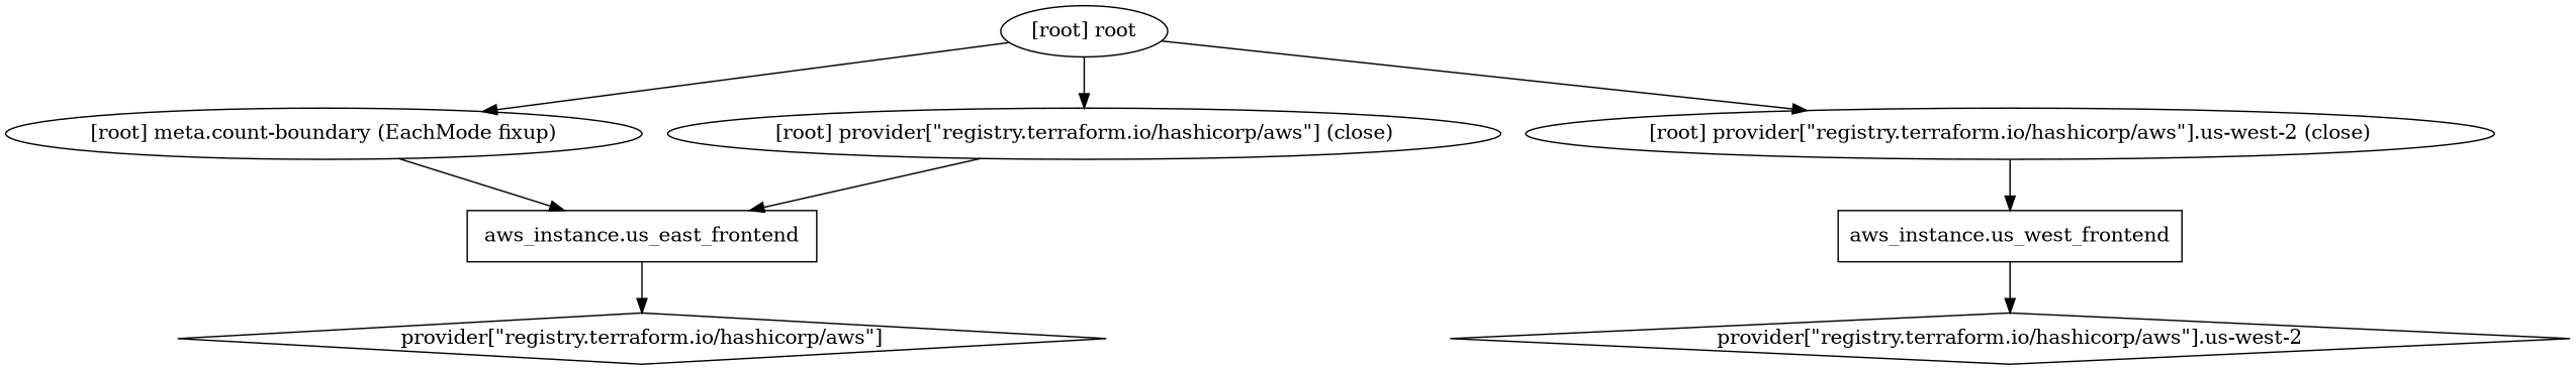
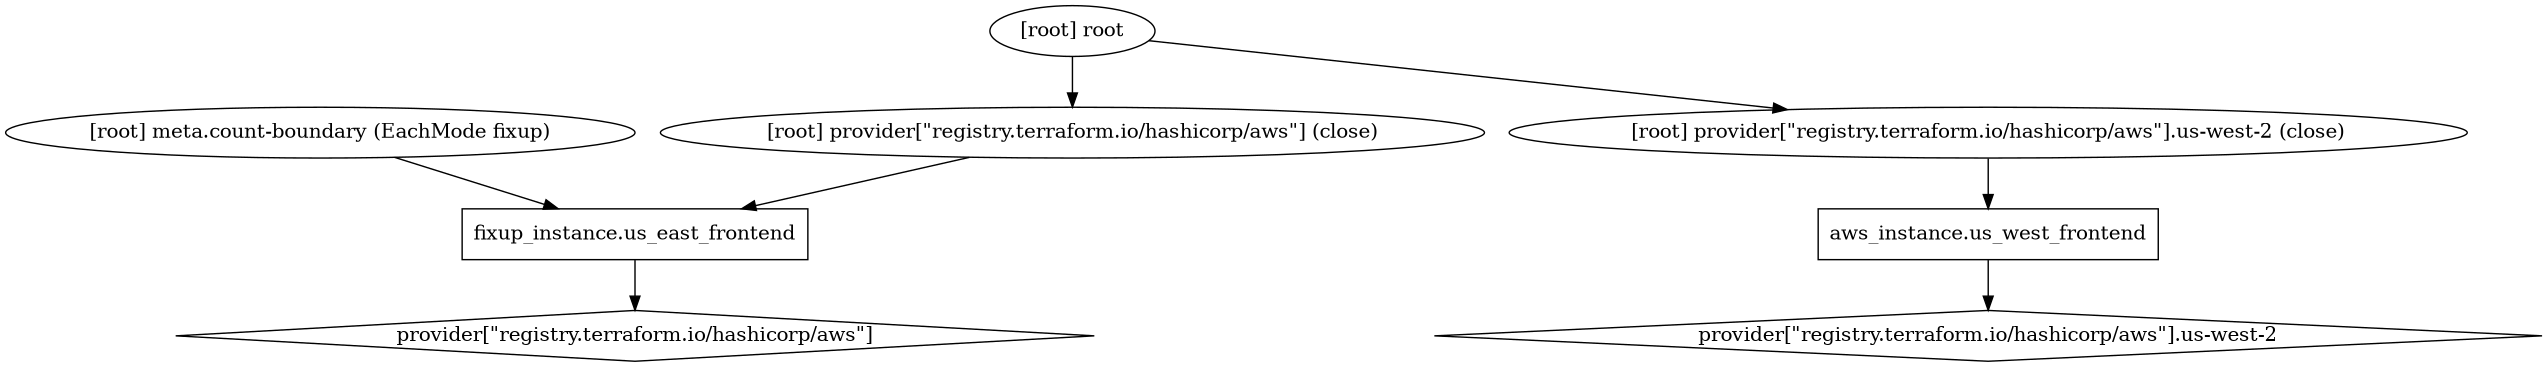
  digraph {
    compound=true
    newrank=true
-   n1 [label="aws_instance.us_east_frontend" shape=box]
+   n1 [label="fixup_instance.us_east_frontend" shape=box]
    n2 [label="provider[\"registry.terraform.io/hashicorp/aws\"]" shape=diamond]
    n3 [label="aws_instance.us_west_frontend" shape=box]
    n4 [label="provider[\"registry.terraform.io/hashicorp/aws\"].us-west-2" shape=diamond]
    "[root] meta.count-boundary (EachMode fixup)"
    "[root] provider[\"registry.terraform.io/hashicorp/aws\"] (close)"
    "[root] provider[\"registry.terraform.io/hashicorp/aws\"].us-west-2 (close)"
    "[root] root"
    subgraph sub_1 {
      n1
      n2
      n3
      n4
      "[root] meta.count-boundary (EachMode fixup)"
      "[root] provider[\"registry.terraform.io/hashicorp/aws\"] (close)"
      "[root] provider[\"registry.terraform.io/hashicorp/aws\"].us-west-2 (close)"
      "[root] root"
    }
    n1 -> n2
    n3 -> n4
    "[root] meta.count-boundary (EachMode fixup)" -> n1
    "[root] provider[\"registry.terraform.io/hashicorp/aws\"] (close)" -> n1
    "[root] provider[\"registry.terraform.io/hashicorp/aws\"].us-west-2 (close)" -> n3
-   "[root] root" -> "[root] meta.count-boundary (EachMode fixup)"
    "[root] root" -> "[root] provider[\"registry.terraform.io/hashicorp/aws\"] (close)"
    "[root] root" -> "[root] provider[\"registry.terraform.io/hashicorp/aws\"].us-west-2 (close)"
  }
